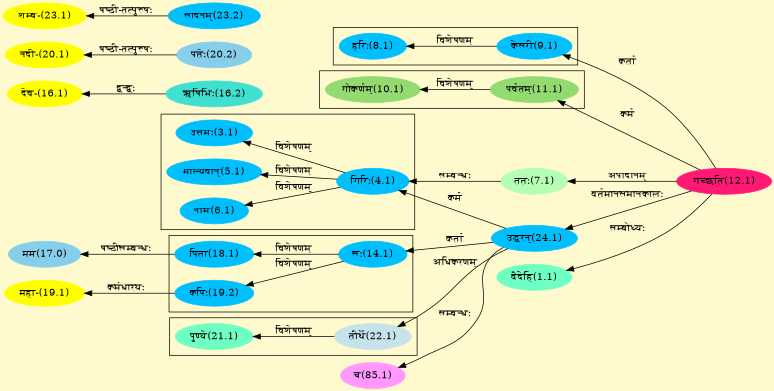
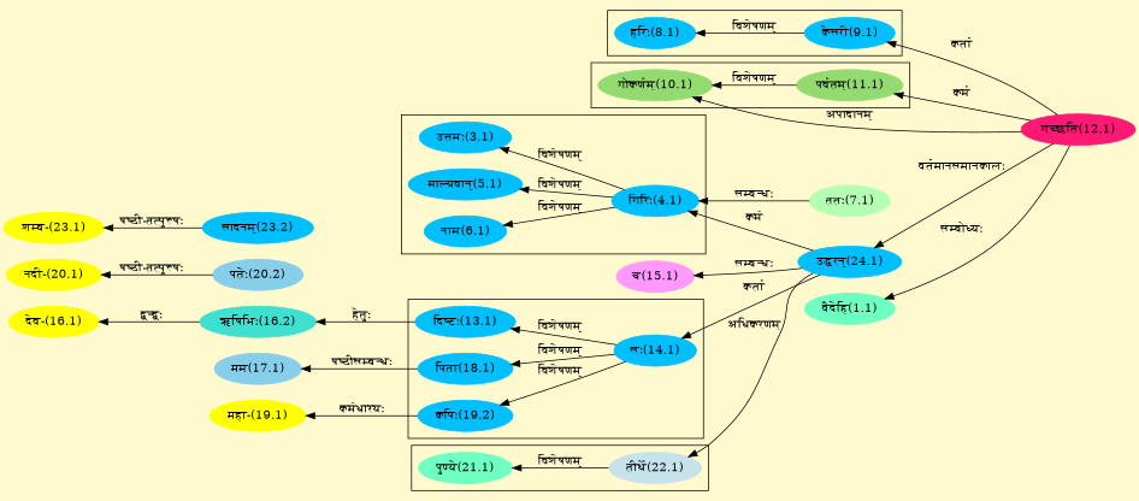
  digraph {
    bgcolor=lemonchiffon1
    compound=true
    rankdir=LR
    node [color="#00BFFF" style=filled]
    edge [dir=back]
    n1 [label="उत्तमः(3.1)"]
    n2 [label="गिरिः(4.1)"]
    n3 [label="माल्यवान्(5.1)"]
    n4 [label="नाम(6.1)"]
    n5 [label="हरिः(8.1)"]
    n6 [label="केसरी(9.1)"]
    n7 [color="#93DB70" label="गोकर्णम्(10.1)"]
    n8 [color="#93DB70" label="पर्वतम्(11.1)"]
+   n9 [label="दिष्टः(13.1)"]
    n10 [label="सः(14.1)"]
    n11 [label="पिता(18.1)"]
    n12 [label="कपिः(19.2)"]
    n13 [color="#6FFFC3" label="पुण्ये(21.1)"]
    n14 [color="#C6E2EB" label="तीर्थे(22.1)"]
    n15 [color="#B4FFB4" label="ततः(7.1)"]
    n16 [label="उद्धरन्(24.1)"]
    n17 [color="#FF1975" label="गच्छति(12.1)"]
    n18 [color="#6FFFC3" label="वैदेहि(1.1)"]
-   n19 [color="#FF99FF" label="च(85.1)"]
+   n19 [color="#FF99FF" label="च(15.1)"]
    n20 [color="#FFFF00" label="देव-(16.1)"]
    n21 [color="#40E0D0" label="ऋषिभिः(16.2)"]
-   n22 [color="#87CEEB" label="मम(17.0)"]
+   n22 [color="#87CEEB" label="मम(17.1)"]
    n23 [color="#FFFF00" label="महा-(19.1)"]
    n24 [color="#FFFF00" label="नदी-(20.1)"]
    n25 [color="#87CEEB" label="पतेः(20.2)"]
    n26 [color="#FFFF00" label="शम्ब-(23.1)"]
    n27 [label="सादनम्(23.2)"]
    subgraph cluster_1 {
      n1
      n2
      n3
      n4
    }
    subgraph cluster_2 {
      n5
      n6
    }
    subgraph cluster_3 {
      n7
      n8
    }
    subgraph cluster_4 {
+     n9
      n10
      n11
      n12
    }
    subgraph cluster_5 {
      n13
      n14
    }
    n1 -> n2 [label="विशेषणम्"]
    n2 -> n15 [label="सम्बन्धः"]
    n2 -> n16 [label="कर्म"]
    n3 -> n2 [label="विशेषणम्"]
    n4 -> n2 [label="विशेषणम्"]
    n5 -> n6 [label="विशेषणम्"]
    n6 -> n17 [label="कर्ता"]
    n7 -> n8 [label="विशेषणम्"]
    n8 -> n17 [label="कर्म"]
+   n9 -> n10 [label="विशेषणम्"]
    n10 -> n16 [label="कर्ता"]
    n11 -> n10 [label="विशेषणम्"]
    n12 -> n10 [label="विशेषणम्"]
    n13 -> n14 [label="विशेषणम्"]
    n14 -> n16 [label="अधिकरणम्"]
-   n15 -> n17 [label="अपादानम्"]
+   n7 -> n17 [label="अपादानम्"]
    n16 -> n17 [label="वर्तमानसमानकालः"]
    n18 -> n17 [label="सम्बोध्यः"]
    n19 -> n16 [label="सम्बन्धः"]
    n20 -> n21 [label="द्वन्द्वः"]
+   n21 -> n9 [label="हेतुः"]
    n22 -> n11 [label="षष्ठीसम्बन्धः"]
    n23 -> n12 [label="कर्मधारयः"]
    n24 -> n25 [label="षष्ठी-तत्पुरुषः"]
    n26 -> n27 [label="षष्ठी-तत्पुरुषः"]
  }
